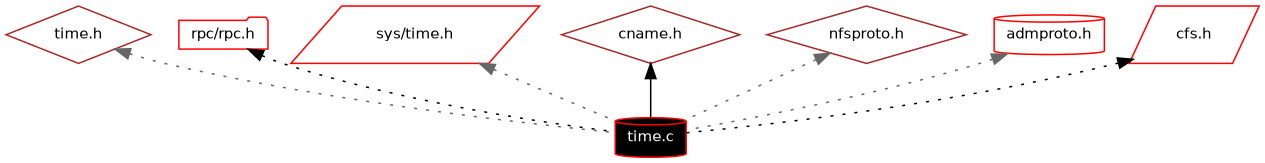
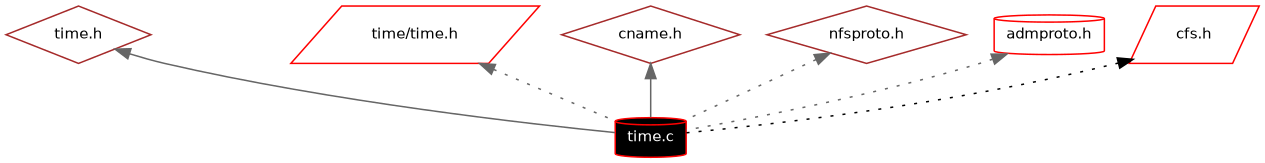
  digraph {
    node [color=red fontname=Helvetica fontsize=10 shape=diamond]
    edge [color=gray40 dir=back fontname=Helvetica fontsize=10 labelfontname=Helvetica labelfontsize=10 style=dotted]
    n1 [fillcolor=black fontcolor=white height=0.2 label="time.c" shape=cylinder style=filled width=0.4]
    n2 [color=brown height=0.2 label="time.h" width=0.4]
-   n3 [height=0.2 label="rpc/rpc.h" shape=folder width=0.4]
-   n4 [height=0.2 label="sys/time.h" shape=parallelogram width=0.4]
+   n4 [height=0.2 label="time/time.h" shape=parallelogram width=0.4]
    n5 [color=brown height=0.2 label="cname.h" width=0.4]
    n6 [color=brown height=0.2 label="nfsproto.h" width=0.4]
    n7 [height=0.2 label="admproto.h" shape=cylinder width=0.4]
    n8 [height=0.2 label="cfs.h" shape=parallelogram width=0.4]
-   n2 -> n1
-   n3 -> n1 [color=black]
+   n2 -> n1 [style=solid]
    n4 -> n1
-   n5 -> n1 [color=black style=solid]
+   n5 -> n1 [style=solid]
    n6 -> n1
    n7 -> n1
    n8 -> n1 [color=black]
  }
